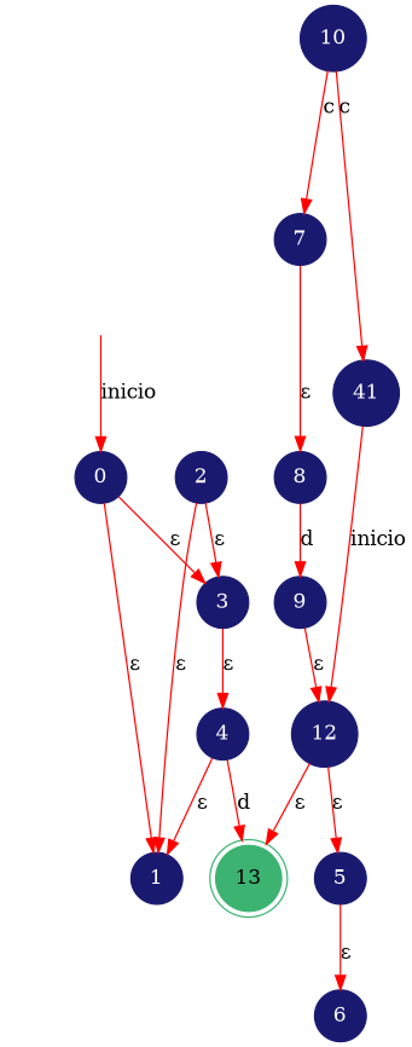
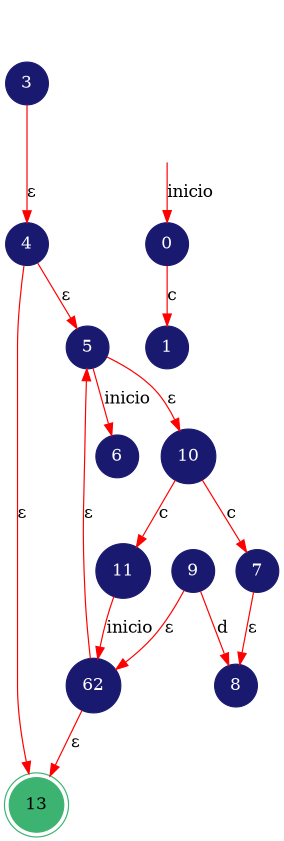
  digraph {
    rankdir=TB
    node [color=midnightblue shape=circle style=filled fontcolor=white]
    edge [color=red]
    13 [color=mediumseagreen shape=doublecircle fontcolor=""]
    secret_node [style=invis]
    0
    1
    3
    4
-   2
    5
    10
    6
-   11 [label=41]
+   11
    7
-   12
+   12 [label=62]
    8
    9
    secret_node -> 0 [label=inicio]
-   0 -> 1 [label="ε"]
-   0 -> 3 [label="ε"]
+   0 -> 1 [label=c]
    3 -> 4 [label="ε"]
-   4 -> 13 [label=d]
-   4 -> 1 [label="ε"]
-   2 -> 1 [label="ε"]
-   2 -> 3 [label="ε"]
-   5 -> 6 [label="ε"]
+   4 -> 13 [label="ε"]
+   4 -> 5 [label="ε"]
+   5 -> 10 [label="ε"]
+   5 -> 6 [label=inicio]
    10 -> 11 [label=c]
    10 -> 7 [label=c]
    11 -> 12 [label=inicio]
    7 -> 8 [label="ε"]
    12 -> 13 [label="ε"]
    12 -> 5 [label="ε"]
-   8 -> 9 [label=d]
+   9 -> 8 [label=d]
    9 -> 12 [label="ε"]
  }
